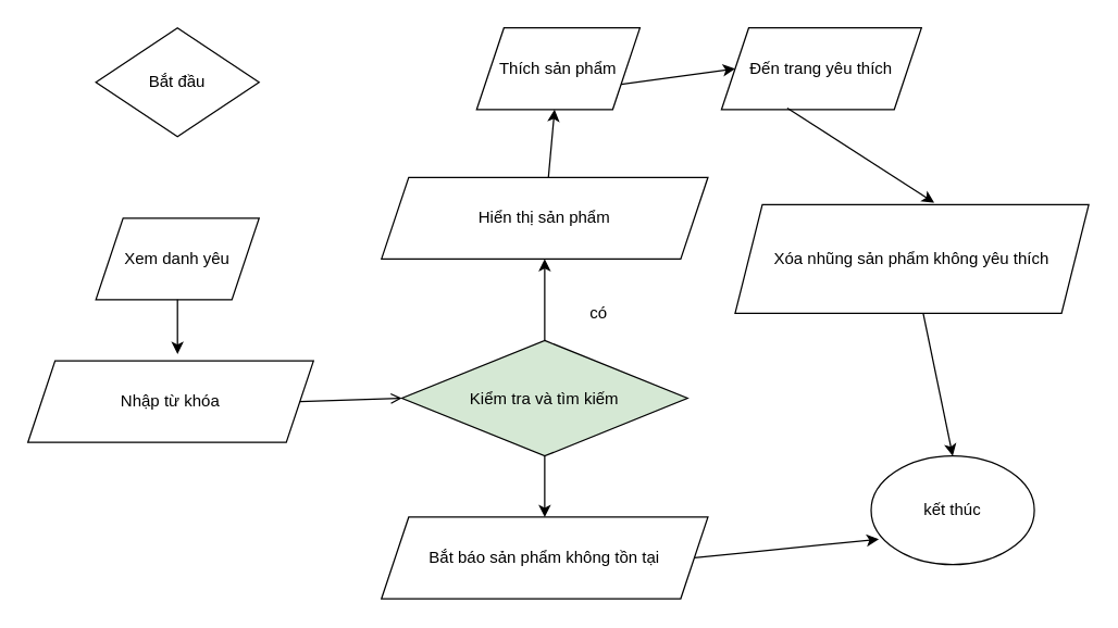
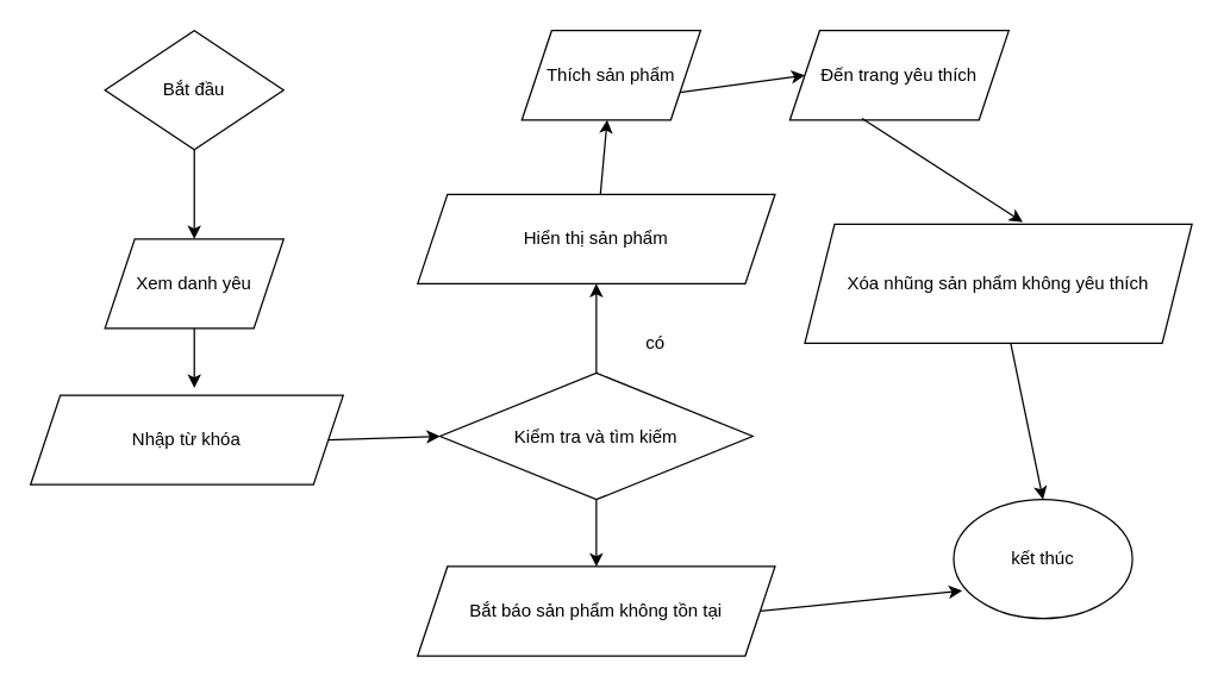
  <mxCell id="0" />
  <mxCell id="1" parent="0" />
  <mxCell id="2" value="Bắt đầu" style="rhombus;whiteSpace=wrap;html=1;" vertex="1" parent="1"><mxGeometry x="70" y="20" width="120" height="80" as="geometry" /></mxCell>
  <mxCell id="3" value="Xem danh yêu" style="shape=parallelogram;perimeter=parallelogramPerimeter;whiteSpace=wrap;html=1;fixedSize=1;" vertex="1" parent="1"><mxGeometry x="70" y="160" width="120" height="60" as="geometry" /></mxCell>
  <mxCell id="4" value="" style="endArrow=classic;html=1;rounded=0;entryX=0.5;entryY=1;entryDx=0;entryDy=0;" edge="1" parent="1" source="8"><mxGeometry width="50" height="50" relative="1" as="geometry"><mxPoint x="440" y="70" as="sourcePoint" /><mxPoint x="400" y="190" as="targetPoint" /></mxGeometry></mxCell>
+ <mxCell id="5" value="" style="endArrow=classic;html=1;rounded=0;exitX=0.5;exitY=1;exitDx=0;exitDy=0;" edge="1" parent="1" source="2" target="3"><mxGeometry width="50" height="50" relative="1" as="geometry"><mxPoint x="230" y="250" as="sourcePoint" /><mxPoint x="280" y="200" as="targetPoint" /></mxGeometry></mxCell>
  <mxCell id="6" value="" style="endArrow=classic;html=1;rounded=0;exitX=0.5;exitY=1;exitDx=0;exitDy=0;" edge="1" parent="1" source="3"><mxGeometry width="50" height="50" relative="1" as="geometry"><mxPoint x="230" y="250" as="sourcePoint" /><mxPoint x="130" y="260" as="targetPoint" /></mxGeometry></mxCell>
  <mxCell id="7" value="Nhập từ khóa" style="shape=parallelogram;perimeter=parallelogramPerimeter;whiteSpace=wrap;html=1;fixedSize=1;" vertex="1" parent="1"><mxGeometry x="20" y="265" width="210" height="60" as="geometry" /></mxCell>
- <mxCell id="8" value="Kiểm tra và tìm kiếm" style="rhombus;whiteSpace=wrap;html=1;fillColor=#d5e8d4;" vertex="1" parent="1"><mxGeometry x="295" y="250" width="210" height="85" as="geometry" /></mxCell>
- <mxCell id="9" value="" style="endArrow=open;html=1;rounded=0;exitX=1;exitY=0.5;exitDx=0;exitDy=0;entryX=0;entryY=0.5;entryDx=0;entryDy=0;" edge="1" parent="1" source="7" target="8"><mxGeometry width="50" height="50" relative="1" as="geometry"><mxPoint x="230" y="310" as="sourcePoint" /><mxPoint x="280" y="260" as="targetPoint" /></mxGeometry></mxCell>
+ <mxCell id="8" value="Kiểm tra và tìm kiếm" style="rhombus;whiteSpace=wrap;html=1;" vertex="1" parent="1"><mxGeometry x="295" y="250" width="210" height="85" as="geometry" /></mxCell>
+ <mxCell id="9" value="" style="endArrow=classic;html=1;rounded=0;exitX=1;exitY=0.5;exitDx=0;exitDy=0;entryX=0;entryY=0.5;entryDx=0;entryDy=0;" edge="1" parent="1" source="7" target="8"><mxGeometry width="50" height="50" relative="1" as="geometry"><mxPoint x="230" y="310" as="sourcePoint" /><mxPoint x="280" y="260" as="targetPoint" /></mxGeometry></mxCell>
  <mxCell id="10" value="Bắt báo sản phẩm không tồn tại" style="shape=parallelogram;perimeter=parallelogramPerimeter;whiteSpace=wrap;html=1;fixedSize=1;" vertex="1" parent="1"><mxGeometry x="280" y="380" width="240" height="60" as="geometry" /></mxCell>
  <mxCell id="11" value="" style="endArrow=classic;html=1;rounded=0;exitX=0.5;exitY=1;exitDx=0;exitDy=0;entryX=0.5;entryY=0;entryDx=0;entryDy=0;" edge="1" parent="1" source="8" target="10"><mxGeometry width="50" height="50" relative="1" as="geometry"><mxPoint x="230" y="390" as="sourcePoint" /><mxPoint x="280" y="340" as="targetPoint" /></mxGeometry></mxCell>
  <mxCell id="12" value="Hiển thị sản phẩm" style="shape=parallelogram;perimeter=parallelogramPerimeter;whiteSpace=wrap;html=1;fixedSize=1;" vertex="1" parent="1"><mxGeometry x="280" y="130" width="240" height="60" as="geometry" /></mxCell>
  <mxCell id="13" value="kết thúc" style="ellipse;whiteSpace=wrap;html=1;" vertex="1" parent="1"><mxGeometry x="640" y="335" width="120" height="80" as="geometry" /></mxCell>
  <mxCell id="14" value="" style="endArrow=classic;html=1;rounded=0;entryX=0.047;entryY=0.765;entryDx=0;entryDy=0;exitX=1;exitY=0.5;exitDx=0;exitDy=0;entryPerimeter=0;" edge="1" parent="1" source="10" target="13"><mxGeometry width="50" height="50" relative="1" as="geometry"><mxPoint x="230" y="320" as="sourcePoint" /><mxPoint x="280" y="270" as="targetPoint" /></mxGeometry></mxCell>
  <mxCell id="15" value="có" style="text;html=1;strokeColor=none;fillColor=none;align=center;verticalAlign=middle;whiteSpace=wrap;rounded=0;" vertex="1" parent="1"><mxGeometry x="410" y="215" width="60" height="30" as="geometry" /></mxCell>
  <mxCell id="16" value="Thích sản phẩm" style="shape=parallelogram;perimeter=parallelogramPerimeter;whiteSpace=wrap;html=1;fixedSize=1;" vertex="1" parent="1"><mxGeometry x="350" y="20" width="120" height="60" as="geometry" /></mxCell>
  <mxCell id="17" value="Đến trang yêu thích" style="shape=parallelogram;perimeter=parallelogramPerimeter;whiteSpace=wrap;html=1;fixedSize=1;" vertex="1" parent="1"><mxGeometry x="530" y="20" width="147" height="60" as="geometry" /></mxCell>
  <mxCell id="18" value="" style="endArrow=classic;html=1;rounded=0;" edge="1" parent="1" source="12" target="16"><mxGeometry width="50" height="50" relative="1" as="geometry"><mxPoint x="230" y="250" as="sourcePoint" /><mxPoint x="280" y="200" as="targetPoint" /></mxGeometry></mxCell>
  <mxCell id="19" value="" style="endArrow=classic;html=1;rounded=0;entryX=0;entryY=0.5;entryDx=0;entryDy=0;exitX=1;exitY=0.75;exitDx=0;exitDy=0;" edge="1" parent="1" source="16" target="17"><mxGeometry width="50" height="50" relative="1" as="geometry"><mxPoint x="230" y="250" as="sourcePoint" /><mxPoint x="280" y="200" as="targetPoint" /></mxGeometry></mxCell>
  <mxCell id="20" value="Xóa nhũng sản phẩm không yêu thích" style="shape=parallelogram;perimeter=parallelogramPerimeter;whiteSpace=wrap;html=1;fixedSize=1;" vertex="1" parent="1"><mxGeometry x="540" y="150" width="260" height="80" as="geometry" /></mxCell>
  <mxCell id="21" value="" style="endArrow=classic;html=1;rounded=0;entryX=0.563;entryY=-0.017;entryDx=0;entryDy=0;entryPerimeter=0;exitX=0.329;exitY=0.983;exitDx=0;exitDy=0;exitPerimeter=0;" edge="1" parent="1" source="17" target="20"><mxGeometry width="50" height="50" relative="1" as="geometry"><mxPoint x="330" y="240" as="sourcePoint" /><mxPoint x="380" y="190" as="targetPoint" /></mxGeometry></mxCell>
  <mxCell id="22" value="" style="endArrow=classic;html=1;rounded=0;entryX=0.5;entryY=0;entryDx=0;entryDy=0;" edge="1" parent="1" source="20" target="13"><mxGeometry width="50" height="50" relative="1" as="geometry"><mxPoint x="330" y="240" as="sourcePoint" /><mxPoint x="380" y="190" as="targetPoint" /></mxGeometry></mxCell>
